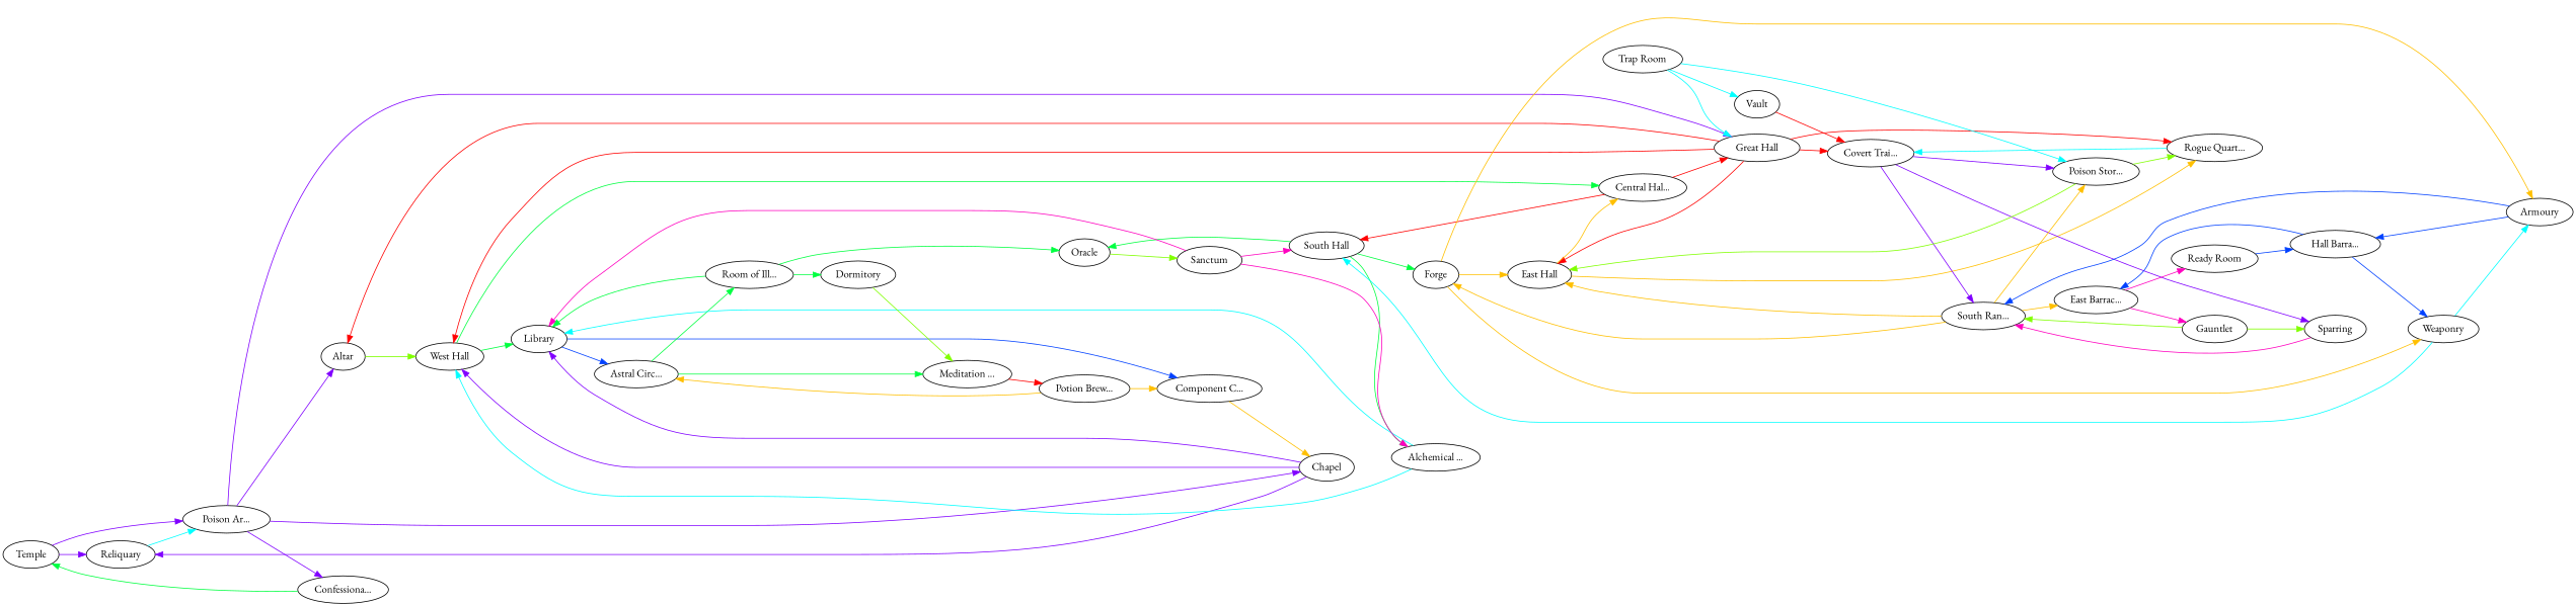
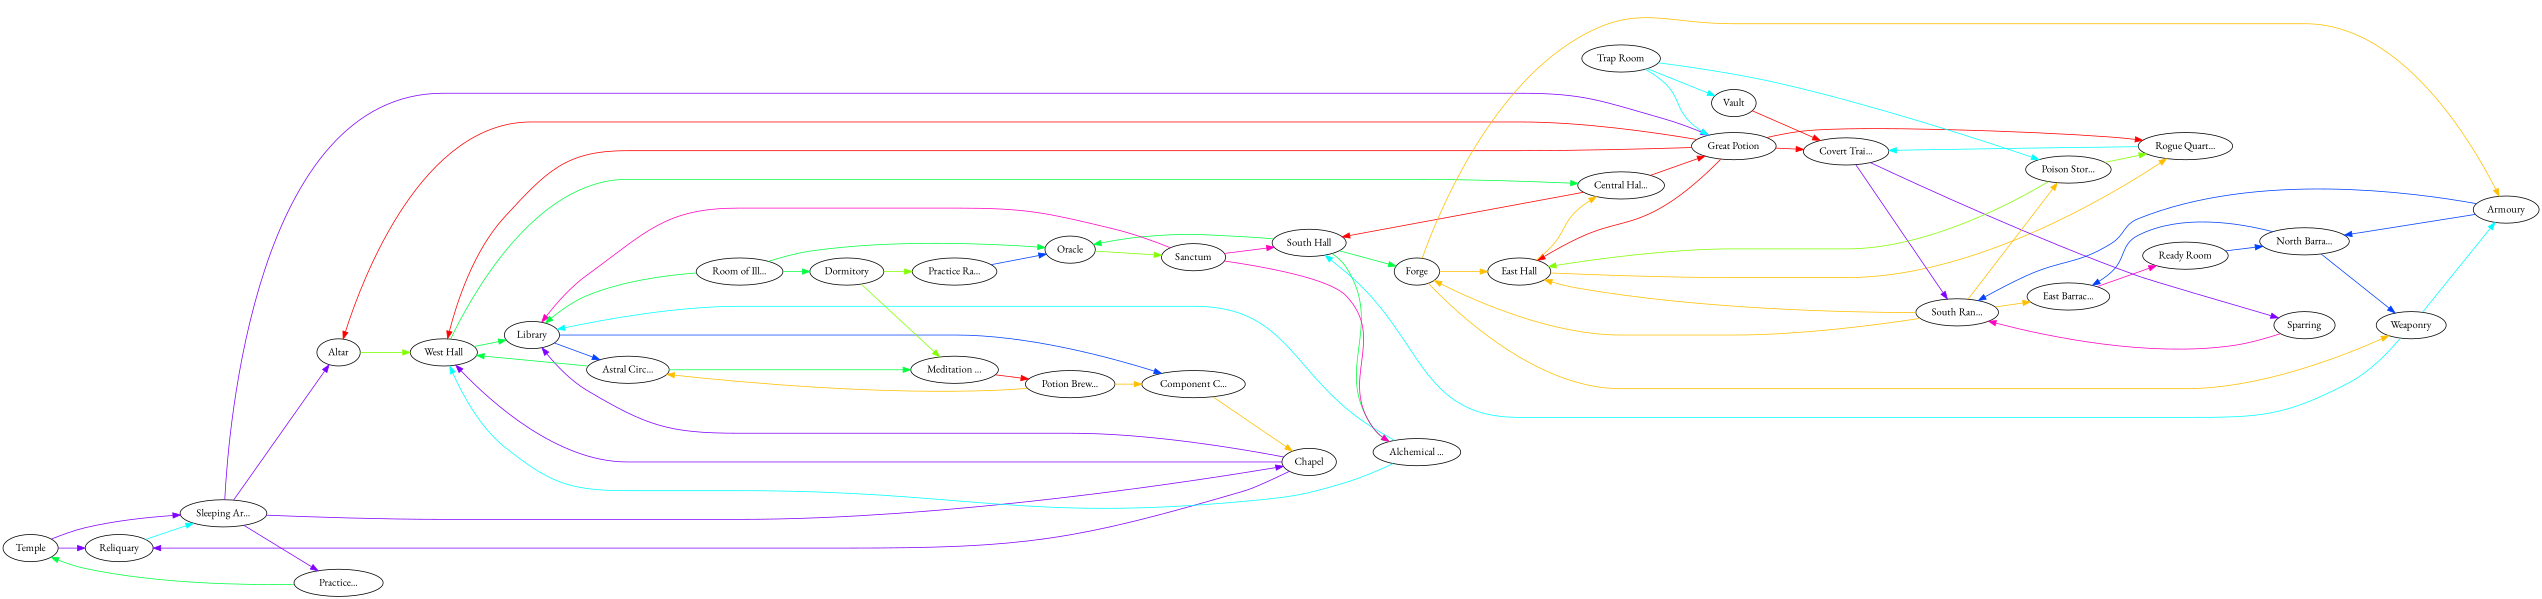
  graph {
    fontname="EB Garamond"
    rankdir=LR
    node [fontname="EB Garamond"]
    edge [color="0.75,1,1" dir=forward fontname="EB Garamond"]
    n1 [label=Temple]
    n2 [label=Reliquary]
-   n3 [label="Poison Ar..."]
+   n3 [label="Sleeping Ar..."]
    n4 [label=Altar]
    n5 [label=Chapel]
-   n6 [label="Confessiona..."]
-   n7 [label="Great Hall"]
+   n6 [label="Practice..."]
+   n7 [label="Great Potion"]
    n8 [label="West Hall"]
    n9 [label=Library]
    n10 [label="Central Hal..."]
    n11 [label="East Hall"]
    n12 [label="Rogue Quart..."]
    n13 [label="Covert Trai..."]
    n14 [label="Component C..."]
    n15 [label="Astral Circ..."]
    n16 [label="South Hall"]
    n17 [label="Alchemical ..."]
    n18 [label=Oracle]
    n19 [label=Forge]
    n20 [label=Sanctum]
    n21 [label=Weaponry]
    n22 [label=Armoury]
-   n23 [label="Hall Barra..."]
+   n23 [label="North Barra..."]
    n24 [label="East Barrac..."]
    n25 [label="Trap Room"]
    n26 [label=Vault]
    n27 [label="Poison Stor..."]
    n28 [label="South Ran..."]
    n29 [label=Sparring]
    n30 [label="Room of Ill..."]
    n31 [label="Meditation ..."]
    n32 [label="Potion Brew..."]
    n33 [label=Dormitory]
-   n35 [label=Gauntlet]
+   n34 [label="Practice Ra..."]
    n36 [label="Ready Room"]
    n1 -- n2
    n1 -- n3
    n2 -- n3 [color="0.5,1,1"]
    n3 -- n4
    n3 -- n5
    n3 -- n6
    n3 -- n7
    n4 -- n8 [color="0.25,1,1"]
    n5 -- n2
    n5 -- n8
    n5 -- n9
    n6 -- n1 [color="0.375,1,1"]
    n7 -- n4 [color="1,1,1"]
    n7 -- n8 [color="1,1,1"]
    n7 -- n11 [color="1,1,1"]
    n7 -- n12 [color="1,1,1"]
    n7 -- n13 [color="1,1,1"]
    n8 -- n9 [color="0.375,1,1"]
    n8 -- n10 [color="0.375,1,1"]
    n9 -- n14 [color="0.625,1,1"]
    n9 -- n15 [color="0.625,1,1"]
    n10 -- n7 [color="1,1,1"]
    n10 -- n16 [color="1,1,1"]
    n11 -- n10 [color="0.125,1,1"]
    n11 -- n12 [color="0.125,1,1"]
    n12 -- n13 [color="0.5,1,1"]
-   n13 -- n27
    n13 -- n28
    n13 -- n29
    n14 -- n5 [color="0.125,1,1"]
-   n15 -- n30 [color="0.375,1,1"]
+   n15 -- n8 [color="0.375,1,1"]
    n15 -- n31 [color="0.375,1,1"]
    n16 -- n17 [color="0.375,1,1"]
    n16 -- n18 [color="0.375,1,1"]
    n16 -- n19 [color="0.375,1,1"]
    n17 -- n8 [color="0.5,1,1"]
    n17 -- n9 [color="0.5,1,1"]
    n18 -- n20 [color="0.25,1,1"]
    n19 -- n11 [color="0.125,1,1"]
    n19 -- n21 [color="0.125,1,1"]
    n19 -- n22 [color="0.125,1,1"]
    n20 -- n9 [color="0.875,1,1"]
    n20 -- n16 [color="0.875,1,1"]
    n20 -- n17 [color="0.875,1,1"]
    n21 -- n16 [color="0.5,1,1"]
    n21 -- n22 [color="0.5,1,1"]
    n22 -- n23 [color="0.625,1,1"]
    n22 -- n28 [color="0.625,1,1"]
    n23 -- n21 [color="0.625,1,1"]
    n23 -- n24 [color="0.625,1,1"]
-   n24 -- n35 [color="0.875,1,1"]
    n24 -- n36 [color="0.875,1,1"]
    n25 -- n7 [color="0.5,1,1"]
    n25 -- n26 [color="0.5,1,1"]
    n25 -- n27 [color="0.5,1,1"]
    n26 -- n13 [color="1,1,1"]
    n27 -- n11 [color="0.25,1,1"]
    n27 -- n12 [color="0.25,1,1"]
    n28 -- n11 [color="0.125,1,1"]
    n28 -- n19 [color="0.125,1,1"]
    n28 -- n24 [color="0.125,1,1"]
    n28 -- n27 [color="0.125,1,1"]
    n29 -- n28 [color="0.875,1,1"]
    n30 -- n9 [color="0.375,1,1"]
    n30 -- n18 [color="0.375,1,1"]
    n30 -- n33 [color="0.375,1,1"]
    n31 -- n32 [color="1,1,1"]
    n32 -- n14 [color="0.125,1,1"]
    n32 -- n15 [color="0.125,1,1"]
    n33 -- n31 [color="0.25,1,1"]
-   n35 -- n28 [color="0.25,1,1"]
-   n35 -- n29 [color="0.25,1,1"]
+   n33 -- n34 [color="0.25,1,1"]
+   n34 -- n18 [color="0.625,1,1"]
    n36 -- n23 [color="0.625,1,1"]
  }
